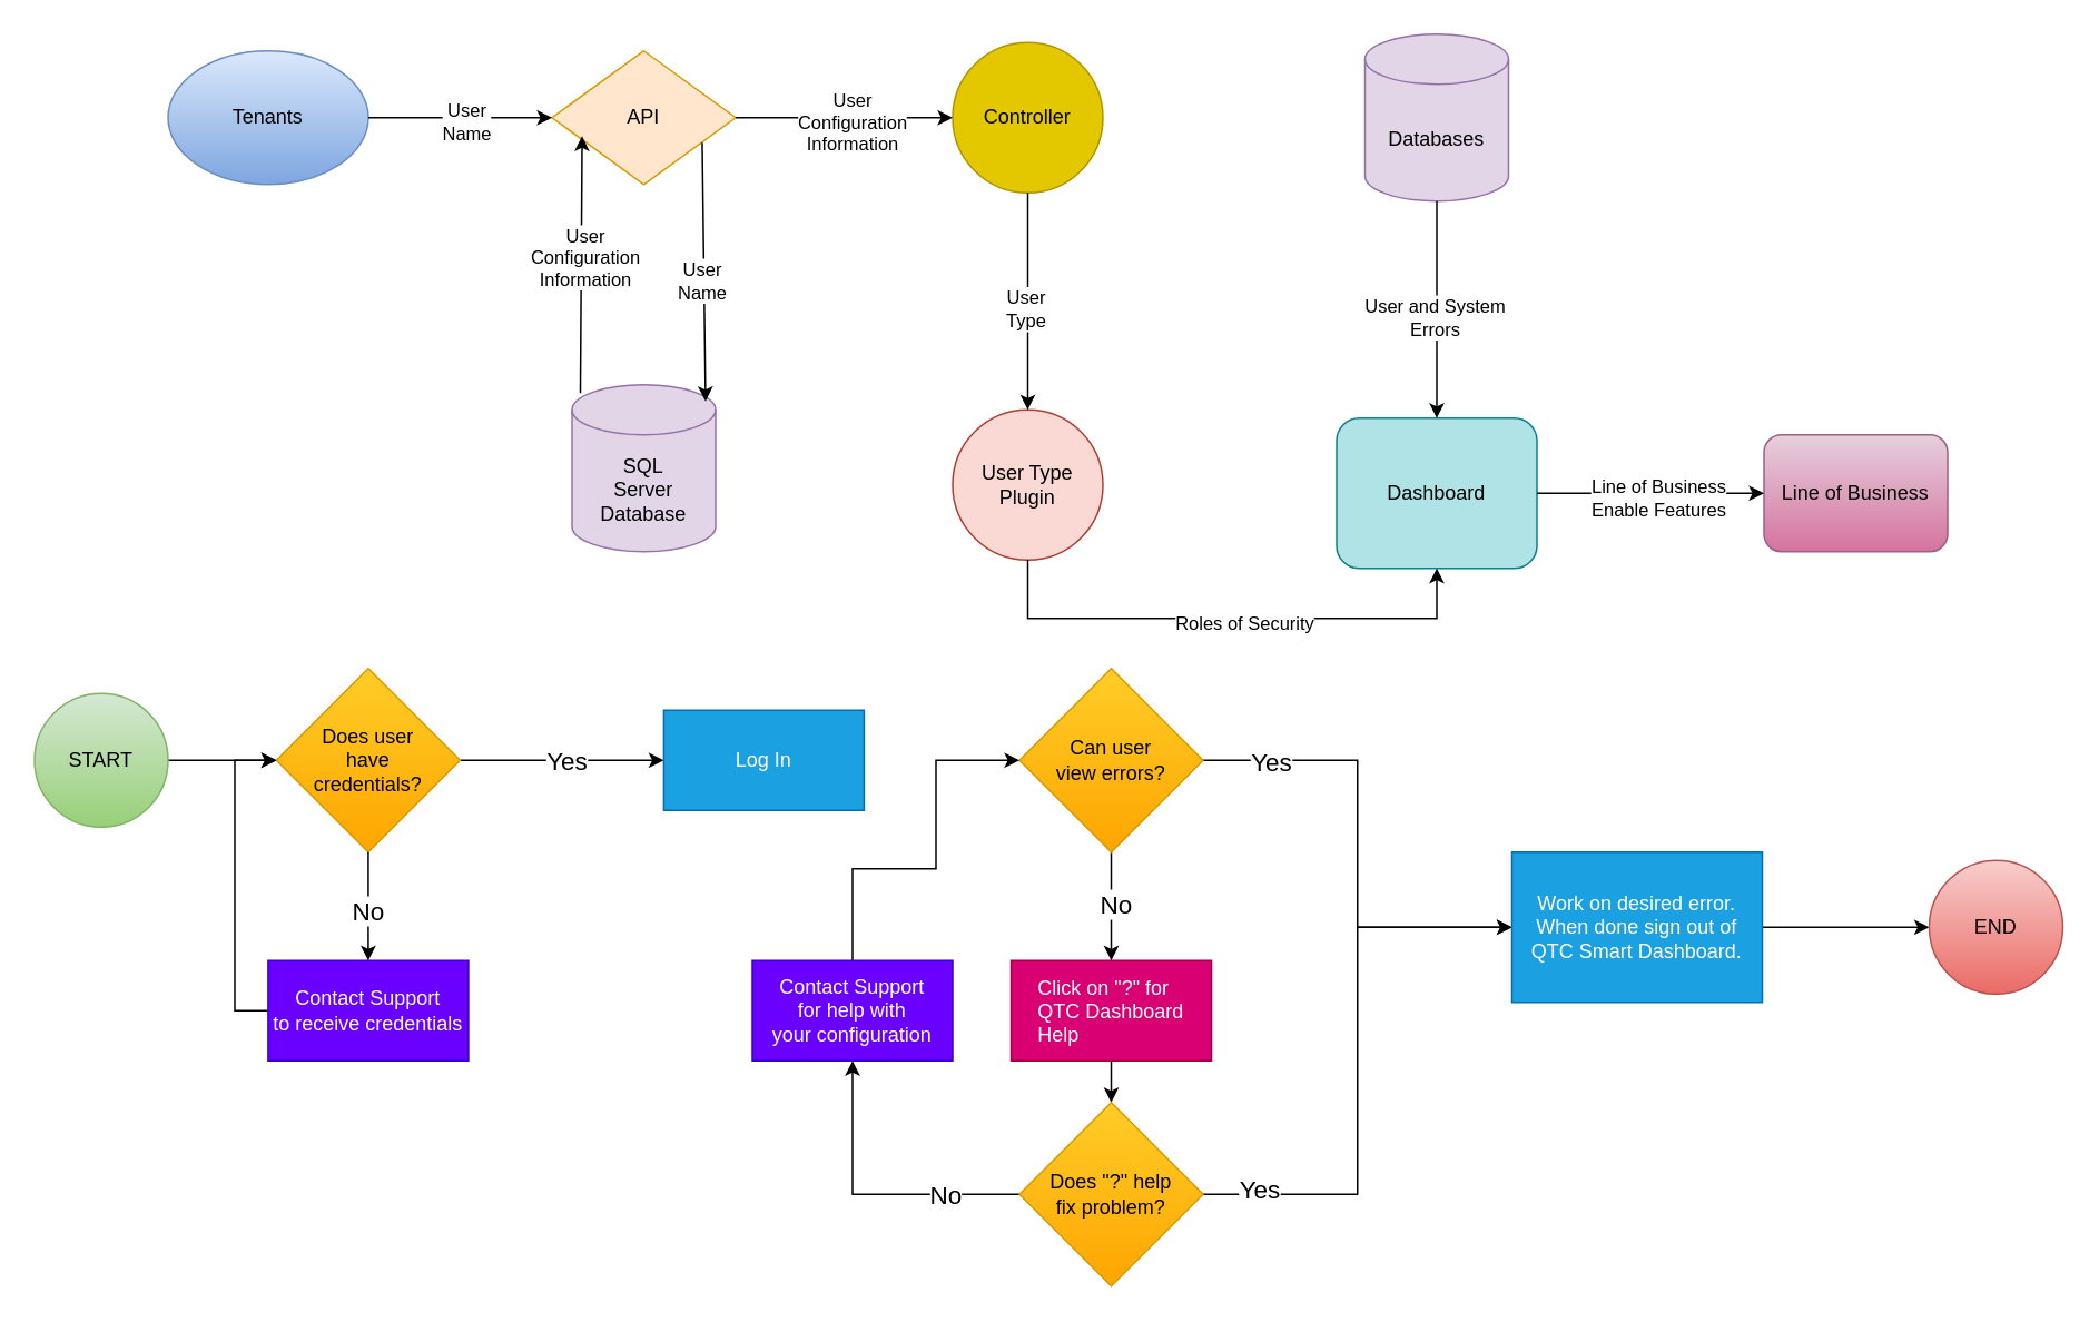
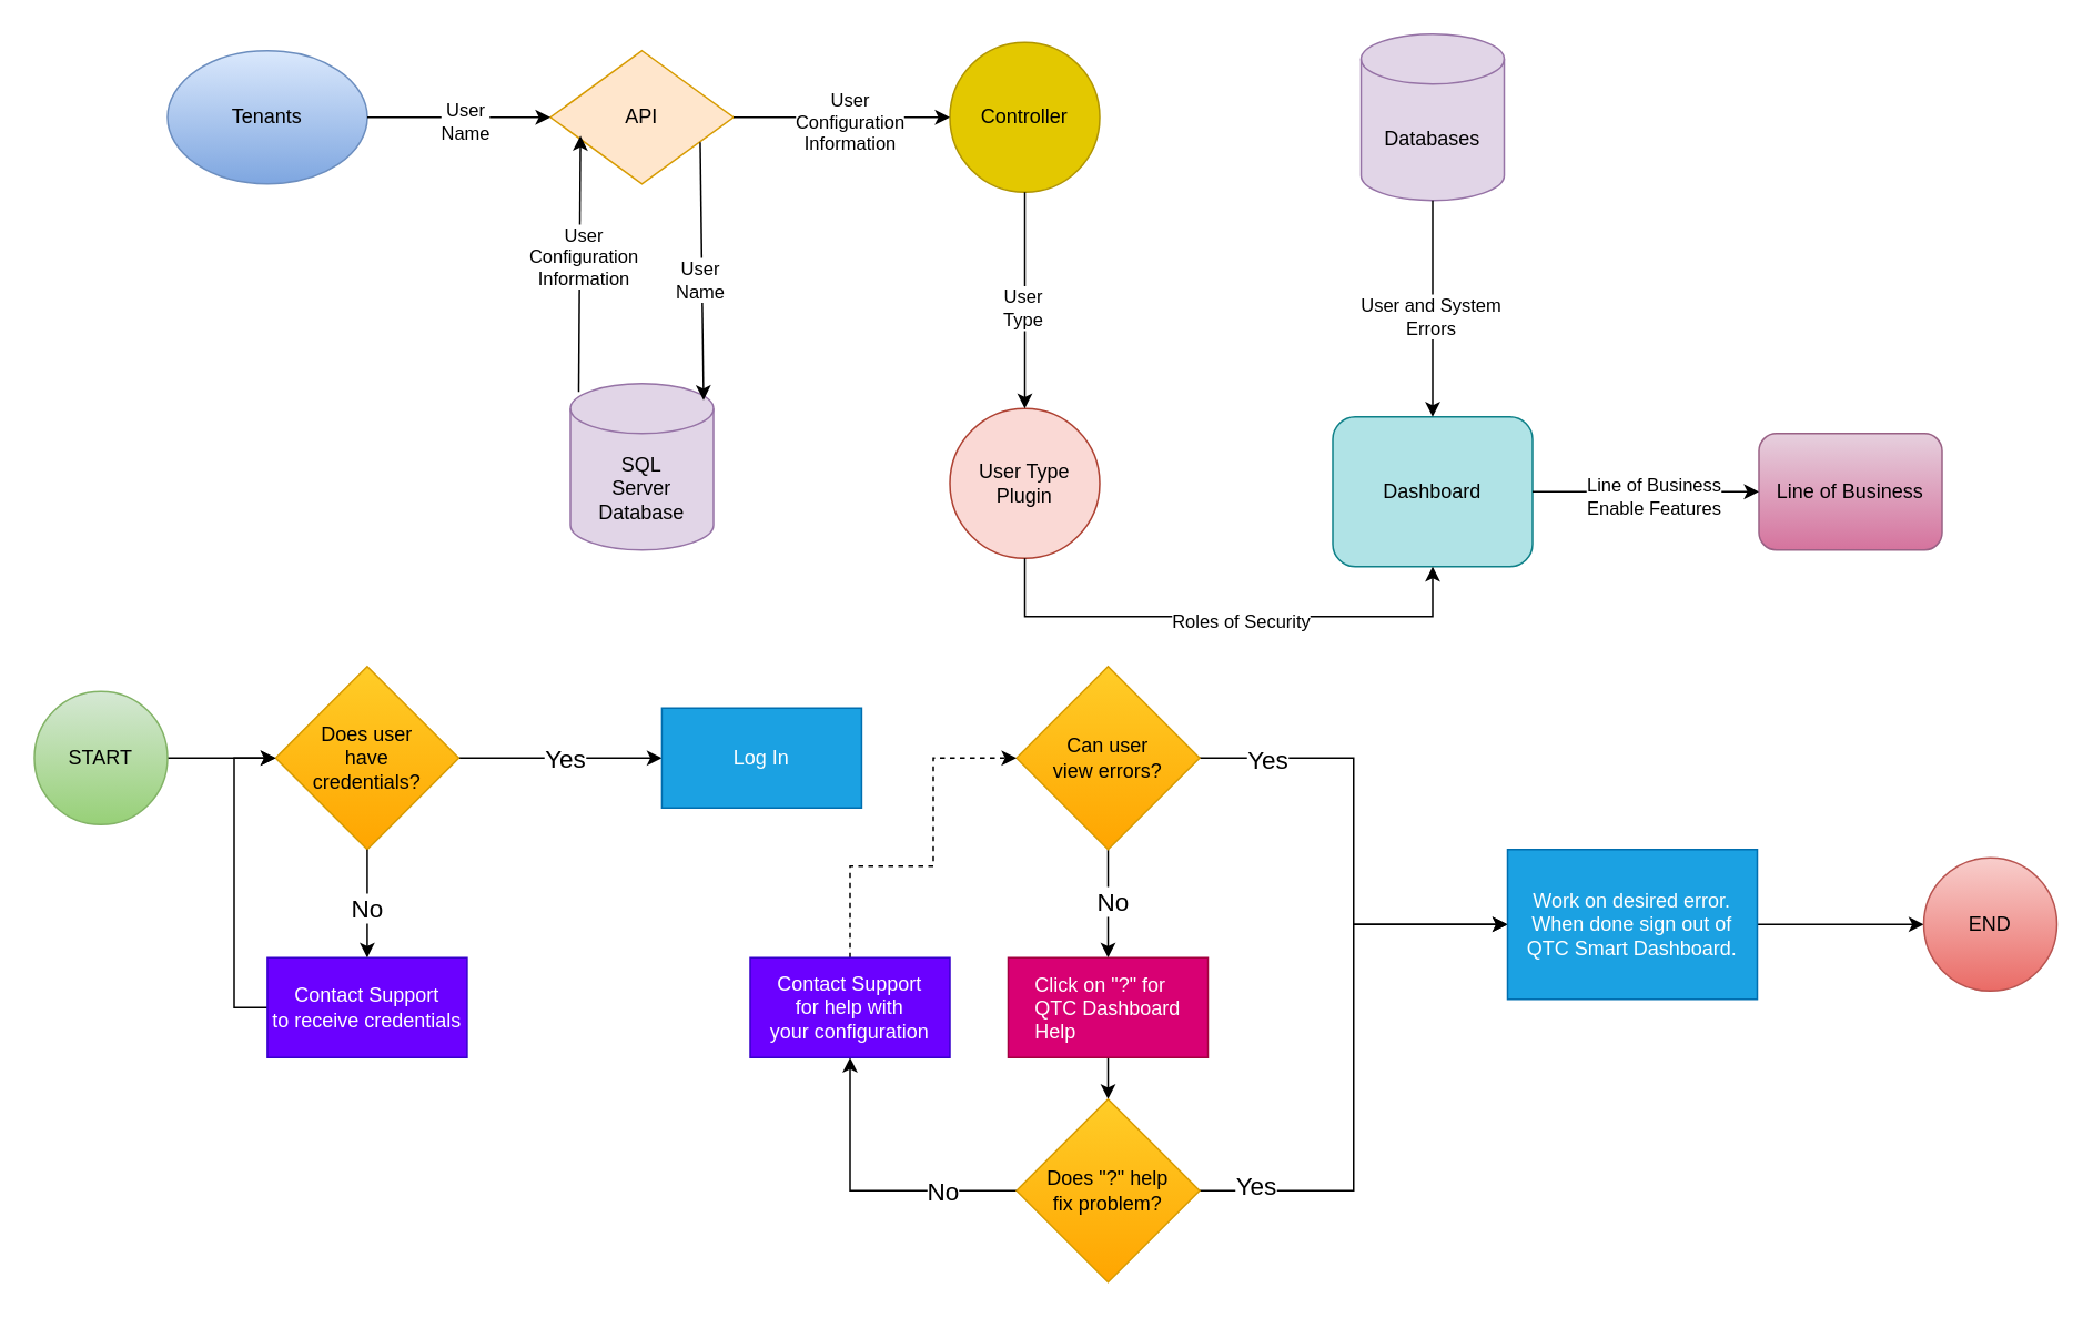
  <mxCell id="0" />
  <mxCell id="1" parent="0" />
  <mxCell id="2" value="Dashboard" style="rounded=1;whiteSpace=wrap;html=1;fontSize=12;glass=0;strokeWidth=1;shadow=0;fillColor=#b0e3e6;strokeColor=#0e8088;" parent="1" vertex="1"><mxGeometry x="800" y="250" width="120" height="90" as="geometry" /></mxCell>
  <mxCell id="3" value="Databases" style="shape=cylinder3;whiteSpace=wrap;html=1;boundedLbl=1;backgroundOutline=1;size=15;fillColor=#e1d5e7;strokeColor=#9673a6;" vertex="1" parent="1"><mxGeometry x="817" width="86" height="100" as="geometry" y="20" /></mxCell>
  <mxCell id="4" value="Line of Business" style="rounded=1;whiteSpace=wrap;html=1;fontSize=12;glass=0;strokeWidth=1;shadow=0;fillColor=#e6d0de;strokeColor=#996185;gradientColor=#d5739d;" vertex="1" parent="1"><mxGeometry x="1056" y="260" width="110" height="70" as="geometry" /></mxCell>
  <mxCell id="5" value="User Type&lt;br&gt;Plugin&lt;span style=&quot;color: rgba(0, 0, 0, 0); font-family: monospace; font-size: 0px; text-align: start; text-wrap-mode: nowrap;&quot;&gt;%3CmxGraphModel%3E%3Croot%3E%3CmxCell%20id%3D%220%22%2F%3E%3CmxCell%20id%3D%221%22%20parent%3D%220%22%2F%3E%3CmxCell%20id%3D%222%22%20value%3D%22Dashboard%22%20style%3D%22rounded%3D1%3BwhiteSpace%3Dwrap%3Bhtml%3D1%3BfontSize%3D12%3Bglass%3D0%3BstrokeWidth%3D1%3Bshadow%3D0%3B%22%20vertex%3D%221%22%20parent%3D%221%22%3E%3CmxGeometry%20x%3D%22294%22%20y%3D%22370%22%20width%3D%22120%22%20height%3D%2290%22%20as%3D%22geometry%22%2F%3E%3C%2FmxCell%3E%3C%2Froot%3E%3C%2FmxGraphModel%3E&lt;/span&gt;" style="ellipse;whiteSpace=wrap;html=1;aspect=fixed;fillColor=#fad9d5;strokeColor=#ae4132;" vertex="1" parent="1"><mxGeometry x="570" y="245" width="90" height="90" as="geometry" /></mxCell>
  <mxCell id="6" value="Controller" style="ellipse;whiteSpace=wrap;html=1;aspect=fixed;fillColor=#e3c800;strokeColor=#B09500;fontColor=#000000;" vertex="1" parent="1"><mxGeometry x="570" y="25" width="90" height="90" as="geometry" /></mxCell>
  <mxCell id="7" value="API" style="rhombus;whiteSpace=wrap;html=1;fillColor=#ffe6cc;strokeColor=#d79b00;" vertex="1" parent="1"><mxGeometry x="330" y="30" width="110" height="80" as="geometry" /></mxCell>
  <mxCell id="8" value="SQL&lt;br&gt;Server&lt;br&gt;Database" style="shape=cylinder3;whiteSpace=wrap;html=1;boundedLbl=1;backgroundOutline=1;size=15;fillColor=#e1d5e7;strokeColor=#9673a6;" vertex="1" parent="1"><mxGeometry x="342" y="230" width="86" height="100" as="geometry" /></mxCell>
  <mxCell id="9" value="Tenants" style="ellipse;whiteSpace=wrap;html=1;fillColor=#dae8fc;gradientColor=#7ea6e0;strokeColor=#6c8ebf;" vertex="1" parent="1"><mxGeometry x="100" y="30" width="120" height="80" as="geometry" /></mxCell>
  <mxCell id="10" value="" style="endArrow=classic;html=1;rounded=0;entryX=0;entryY=0.5;entryDx=0;entryDy=0;exitX=1;exitY=0.5;exitDx=0;exitDy=0;" edge="1" parent="1" source="2" target="4"><mxGeometry width="50" height="50" relative="1" as="geometry"><mxPoint x="720" y="310" as="sourcePoint" /><mxPoint x="770" y="260" as="targetPoint" /></mxGeometry></mxCell>
  <mxCell id="11" value="Line of Business&lt;br&gt;Enable Features" style="edgeLabel;html=1;align=center;verticalAlign=middle;resizable=0;points=[];" vertex="1" connectable="0" parent="10"><mxGeometry x="0.059" y="-2" relative="1" as="geometry"><mxPoint as="offset" /></mxGeometry></mxCell>
  <mxCell id="12" value="" style="endArrow=classic;html=1;rounded=0;exitX=0.5;exitY=1;exitDx=0;exitDy=0;exitPerimeter=0;entryX=0.5;entryY=0;entryDx=0;entryDy=0;" edge="1" parent="1" source="3" target="2"><mxGeometry width="50" height="50" relative="1" as="geometry"><mxPoint x="930" y="305" as="sourcePoint" /><mxPoint x="930" y="170" as="targetPoint" /></mxGeometry></mxCell>
  <mxCell id="13" value="User and System&lt;br&gt;Errors" style="edgeLabel;html=1;align=center;verticalAlign=middle;resizable=0;points=[];" vertex="1" connectable="0" parent="12"><mxGeometry x="0.059" y="-2" relative="1" as="geometry"><mxPoint as="offset" /></mxGeometry></mxCell>
  <mxCell id="14" value="" style="endArrow=classic;html=1;rounded=0;entryX=0.5;entryY=1;entryDx=0;entryDy=0;exitX=0.5;exitY=1;exitDx=0;exitDy=0;" edge="1" parent="1" source="5" target="2"><mxGeometry width="50" height="50" relative="1" as="geometry"><mxPoint x="700" y="340" as="sourcePoint" /><mxPoint x="615" y="460" as="targetPoint" /><Array as="points"><mxPoint x="615" y="370" /><mxPoint x="860" y="370" /></Array></mxGeometry></mxCell>
  <mxCell id="15" value="Roles of Security" style="edgeLabel;html=1;align=center;verticalAlign=middle;resizable=0;points=[];" vertex="1" connectable="0" parent="14"><mxGeometry x="0.059" y="-2" relative="1" as="geometry"><mxPoint as="offset" /></mxGeometry></mxCell>
  <mxCell id="16" value="" style="endArrow=classic;html=1;rounded=0;" edge="1" parent="1" source="6" target="5"><mxGeometry width="50" height="50" relative="1" as="geometry"><mxPoint x="615" y="120" as="sourcePoint" /><mxPoint x="680" y="160" as="targetPoint" /></mxGeometry></mxCell>
  <mxCell id="17" value="User&lt;br&gt;Type" style="edgeLabel;html=1;align=center;verticalAlign=middle;resizable=0;points=[];" vertex="1" connectable="0" parent="16"><mxGeometry x="0.059" y="-2" relative="1" as="geometry"><mxPoint as="offset" /></mxGeometry></mxCell>
  <mxCell id="18" value="" style="endArrow=classic;html=1;rounded=0;exitX=1;exitY=0.5;exitDx=0;exitDy=0;entryX=0;entryY=0.5;entryDx=0;entryDy=0;" edge="1" parent="1" source="7" target="6"><mxGeometry width="50" height="50" relative="1" as="geometry"><mxPoint x="625" y="255" as="sourcePoint" /><mxPoint x="500" y="190" as="targetPoint" /></mxGeometry></mxCell>
  <mxCell id="19" value="User&lt;br&gt;Configuration&lt;br&gt;Information" style="edgeLabel;html=1;align=center;verticalAlign=middle;resizable=0;points=[];" vertex="1" connectable="0" parent="18"><mxGeometry x="0.059" y="-2" relative="1" as="geometry"><mxPoint as="offset" /></mxGeometry></mxCell>
  <mxCell id="20" value="" style="endArrow=classic;html=1;rounded=0;entryX=0.164;entryY=0.638;entryDx=0;entryDy=0;entryPerimeter=0;exitX=0.058;exitY=0.05;exitDx=0;exitDy=0;exitPerimeter=0;" edge="1" parent="1" source="8" target="7"><mxGeometry width="50" height="50" relative="1" as="geometry"><mxPoint x="340" y="240" as="sourcePoint" /><mxPoint x="450" y="80" as="targetPoint" /></mxGeometry></mxCell>
  <mxCell id="21" value="User&lt;br&gt;Configuration&lt;br&gt;Information" style="edgeLabel;html=1;align=center;verticalAlign=middle;resizable=0;points=[];" vertex="1" connectable="0" parent="20"><mxGeometry x="0.059" y="-2" relative="1" as="geometry"><mxPoint as="offset" /></mxGeometry></mxCell>
  <mxCell id="22" value="" style="endArrow=classic;html=1;rounded=0;exitX=0.818;exitY=0.688;exitDx=0;exitDy=0;exitPerimeter=0;" edge="1" parent="1" source="7"><mxGeometry width="50" height="50" relative="1" as="geometry"><mxPoint x="416" y="83" as="sourcePoint" /><mxPoint x="422" y="240" as="targetPoint" /></mxGeometry></mxCell>
  <mxCell id="23" value="User&lt;br&gt;Name" style="edgeLabel;html=1;align=center;verticalAlign=middle;resizable=0;points=[];" vertex="1" connectable="0" parent="22"><mxGeometry x="0.059" y="-2" relative="1" as="geometry"><mxPoint as="offset" /></mxGeometry></mxCell>
  <mxCell id="24" value="" style="endArrow=classic;html=1;rounded=0;entryX=0;entryY=0.5;entryDx=0;entryDy=0;exitX=1;exitY=0.5;exitDx=0;exitDy=0;" edge="1" parent="1" source="9" target="7"><mxGeometry width="50" height="50" relative="1" as="geometry"><mxPoint x="260" y="150" as="sourcePoint" /><mxPoint x="450" y="80" as="targetPoint" /></mxGeometry></mxCell>
  <mxCell id="25" value="User&lt;br&gt;Name" style="edgeLabel;html=1;align=center;verticalAlign=middle;resizable=0;points=[];" vertex="1" connectable="0" parent="24"><mxGeometry x="0.059" y="-2" relative="1" as="geometry"><mxPoint as="offset" /></mxGeometry></mxCell>
  <mxCell id="26" style="edgeStyle=orthogonalEdgeStyle;rounded=0;orthogonalLoop=1;jettySize=auto;html=1;entryX=0;entryY=0.5;entryDx=0;entryDy=0;exitX=1;exitY=0.5;exitDx=0;exitDy=0;" edge="1" parent="1" source="29" target="28"><mxGeometry relative="1" as="geometry"><mxPoint x="274.95" y="455" as="sourcePoint" /></mxGeometry></mxCell>
  <mxCell id="27" value="&lt;font style=&quot;font-size: 15px;&quot;&gt;Yes&lt;/font&gt;" style="edgeLabel;html=1;align=center;verticalAlign=middle;resizable=0;points=[];" vertex="1" connectable="0" parent="26"><mxGeometry x="0.061" y="1" relative="1" as="geometry"><mxPoint x="-1" as="offset" /></mxGeometry></mxCell>
  <mxCell id="28" value="Log In" style="rounded=0;whiteSpace=wrap;html=1;fillColor=#1ba1e2;strokeColor=#006EAF;fontColor=#ffffff;" vertex="1" parent="1"><mxGeometry x="396.95" y="425" width="120" height="60" as="geometry" /></mxCell>
  <mxCell id="29" value="Does user&lt;br&gt;have&lt;br&gt;credentials?" style="rhombus;whiteSpace=wrap;html=1;fillColor=#ffcd28;gradientColor=#ffa500;strokeColor=#d79b00;" vertex="1" parent="1"><mxGeometry x="164.95" y="400" width="110" height="110" as="geometry" /></mxCell>
  <mxCell id="30" style="edgeStyle=orthogonalEdgeStyle;rounded=0;orthogonalLoop=1;jettySize=auto;html=1;entryX=0;entryY=0.5;entryDx=0;entryDy=0;" edge="1" parent="1" source="31" target="29"><mxGeometry relative="1" as="geometry"><mxPoint x="114.95" y="465" as="targetPoint" /><Array as="points"><mxPoint x="139.95" y="605" /><mxPoint x="139.95" y="455" /></Array></mxGeometry></mxCell>
  <mxCell id="31" value="Contact Support&lt;br&gt;to receive credentials" style="rounded=0;whiteSpace=wrap;html=1;fillColor=#6a00ff;strokeColor=#3700CC;fontColor=#ffffff;" vertex="1" parent="1"><mxGeometry x="159.95" y="575" width="120" height="60" as="geometry" /></mxCell>
  <mxCell id="32" style="edgeStyle=orthogonalEdgeStyle;rounded=0;orthogonalLoop=1;jettySize=auto;html=1;exitX=0.5;exitY=1;exitDx=0;exitDy=0;" edge="1" parent="1" source="29" target="31"><mxGeometry relative="1" as="geometry"><mxPoint x="284.95" y="465" as="sourcePoint" /><mxPoint x="406.95" y="465" as="targetPoint" /></mxGeometry></mxCell>
  <mxCell id="33" value="&lt;font style=&quot;font-size: 15px;&quot;&gt;No&lt;/font&gt;" style="edgeLabel;html=1;align=center;verticalAlign=middle;resizable=0;points=[];" vertex="1" connectable="0" parent="32"><mxGeometry x="0.061" y="1" relative="1" as="geometry"><mxPoint x="-1" as="offset" /></mxGeometry></mxCell>
  <mxCell id="34" style="edgeStyle=orthogonalEdgeStyle;rounded=0;orthogonalLoop=1;jettySize=auto;html=1;" edge="1" parent="1" source="38" target="47"><mxGeometry relative="1" as="geometry" /></mxCell>
  <mxCell id="35" value="&lt;font style=&quot;font-size: 15px;&quot;&gt;Yes&lt;/font&gt;" style="edgeLabel;html=1;align=center;verticalAlign=middle;resizable=0;points=[];" vertex="1" connectable="0" parent="34"><mxGeometry x="-0.531" relative="1" as="geometry"><mxPoint x="-27" as="offset" /></mxGeometry></mxCell>
  <mxCell id="36" style="edgeStyle=orthogonalEdgeStyle;rounded=0;orthogonalLoop=1;jettySize=auto;html=1;" edge="1" parent="1" source="38" target="40"><mxGeometry relative="1" as="geometry" /></mxCell>
  <mxCell id="37" value="&lt;font style=&quot;font-size: 15px;&quot;&gt;No&lt;/font&gt;" style="edgeLabel;html=1;align=center;verticalAlign=middle;resizable=0;points=[];" vertex="1" connectable="0" parent="36"><mxGeometry x="-0.087" y="2" relative="1" as="geometry"><mxPoint as="offset" /></mxGeometry></mxCell>
  <mxCell id="38" value="Can user&lt;br&gt;view errors?" style="rhombus;whiteSpace=wrap;html=1;fillColor=#ffcd28;gradientColor=#ffa500;strokeColor=#d79b00;" vertex="1" parent="1"><mxGeometry x="610" y="400" width="110" height="110" as="geometry" /></mxCell>
  <mxCell id="39" style="edgeStyle=orthogonalEdgeStyle;rounded=0;orthogonalLoop=1;jettySize=auto;html=1;" edge="1" parent="1" source="40" target="45"><mxGeometry relative="1" as="geometry" /></mxCell>
  <mxCell id="40" value="&lt;p style=&quot;margin: 0px; font-variant-numeric: normal; font-variant-east-asian: normal; font-variant-alternates: normal; font-size-adjust: none; font-kerning: auto; font-optical-sizing: auto; font-feature-settings: normal; font-variation-settings: normal; font-variant-position: normal; font-variant-emoji: normal; font-stretch: normal; line-height: normal; text-align: start;&quot; class=&quot;p1&quot;&gt;Click on &quot;?&quot; for&lt;br&gt;QTC Dashboard&lt;br&gt;Help&lt;/p&gt;" style="rounded=0;whiteSpace=wrap;html=1;fillColor=#d80073;fontColor=#ffffff;strokeColor=#A50040;" vertex="1" parent="1"><mxGeometry x="605" y="575" width="120" height="60" as="geometry" /></mxCell>
  <mxCell id="41" style="edgeStyle=orthogonalEdgeStyle;rounded=0;orthogonalLoop=1;jettySize=auto;html=1;" edge="1" parent="1" source="45" target="49"><mxGeometry relative="1" as="geometry" /></mxCell>
  <mxCell id="42" value="&lt;font style=&quot;font-size: 15px;&quot;&gt;No&lt;/font&gt;" style="edgeLabel;html=1;align=center;verticalAlign=middle;resizable=0;points=[];" vertex="1" connectable="0" parent="41"><mxGeometry x="-0.497" y="-1" relative="1" as="geometry"><mxPoint as="offset" /></mxGeometry></mxCell>
  <mxCell id="43" style="edgeStyle=orthogonalEdgeStyle;rounded=0;orthogonalLoop=1;jettySize=auto;html=1;entryX=0;entryY=0.5;entryDx=0;entryDy=0;" edge="1" parent="1" source="45" target="47"><mxGeometry relative="1" as="geometry" /></mxCell>
  <mxCell id="44" value="&lt;font style=&quot;font-size: 15px;&quot;&gt;Yes&lt;/font&gt;" style="edgeLabel;html=1;align=center;verticalAlign=middle;resizable=0;points=[];" vertex="1" connectable="0" parent="43"><mxGeometry x="-0.807" y="4" relative="1" as="geometry"><mxPoint as="offset" /></mxGeometry></mxCell>
  <mxCell id="45" value="Does &quot;?&quot; help&lt;br&gt;fix problem?" style="rhombus;whiteSpace=wrap;html=1;fillColor=#ffcd28;gradientColor=#ffa500;strokeColor=#d79b00;" vertex="1" parent="1"><mxGeometry x="610" y="660" width="110" height="110" as="geometry" /></mxCell>
  <mxCell id="46" style="edgeStyle=orthogonalEdgeStyle;rounded=0;orthogonalLoop=1;jettySize=auto;html=1;" edge="1" parent="1" source="47" target="52"><mxGeometry relative="1" as="geometry" /></mxCell>
  <mxCell id="47" value="Work on desired error.&lt;br&gt;When done sign out of&lt;br&gt;QTC Smart Dashboard." style="rounded=0;whiteSpace=wrap;html=1;fillColor=#1ba1e2;strokeColor=#006EAF;fontColor=#ffffff;" vertex="1" parent="1"><mxGeometry x="905" y="510" width="150" height="90" as="geometry" /></mxCell>
- <mxCell id="48" style="edgeStyle=orthogonalEdgeStyle;rounded=0;orthogonalLoop=1;jettySize=auto;html=1;entryX=0;entryY=0.5;entryDx=0;entryDy=0;" edge="1" parent="1" source="49" target="38"><mxGeometry relative="1" as="geometry"><Array as="points"><mxPoint x="510" y="520" /><mxPoint x="560" y="520" /><mxPoint x="560" y="455" /></Array></mxGeometry></mxCell>
+ <mxCell id="48" style="edgeStyle=orthogonalEdgeStyle;rounded=0;orthogonalLoop=1;jettySize=auto;html=1;entryX=0;entryY=0.5;entryDx=0;entryDy=0;dashed=1;" edge="1" parent="1" source="49" target="38"><mxGeometry relative="1" as="geometry"><Array as="points"><mxPoint x="510" y="520" /><mxPoint x="560" y="520" /><mxPoint x="560" y="455" /></Array></mxGeometry></mxCell>
  <mxCell id="49" value="Contact Support&lt;br&gt;for help with&lt;br&gt;your configuration" style="rounded=0;whiteSpace=wrap;html=1;fillColor=#6a00ff;strokeColor=#3700CC;fontColor=#ffffff;" vertex="1" parent="1"><mxGeometry x="450" y="575" width="120" height="60" as="geometry" /></mxCell>
  <mxCell id="50" style="edgeStyle=orthogonalEdgeStyle;rounded=0;orthogonalLoop=1;jettySize=auto;html=1;entryX=0;entryY=0.5;entryDx=0;entryDy=0;" edge="1" parent="1" source="51" target="29"><mxGeometry relative="1" as="geometry" /></mxCell>
  <mxCell id="51" value="START" style="ellipse;whiteSpace=wrap;html=1;aspect=fixed;fillColor=#d5e8d4;gradientColor=#97d077;strokeColor=#82b366;" vertex="1" parent="1"><mxGeometry y="415" width="80" height="80" as="geometry" x="20" /></mxCell>
  <mxCell id="52" value="END" style="ellipse;whiteSpace=wrap;html=1;aspect=fixed;fillColor=#f8cecc;strokeColor=#b85450;gradientColor=#ea6b66;" vertex="1" parent="1"><mxGeometry x="1155" y="515" width="80" height="80" as="geometry" /></mxCell>
